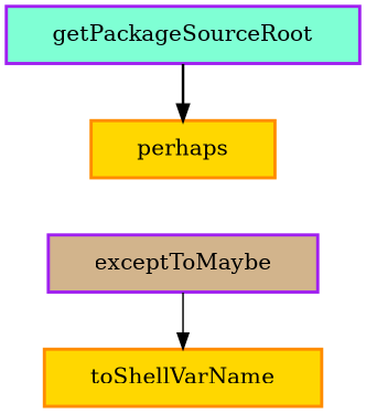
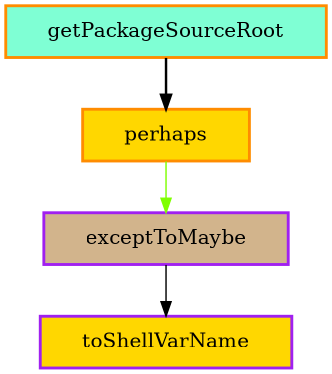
  digraph {
    node [color=purple fillcolor=gold margin="0.4,0.1" shape=box style="filled,bold"]
    edge [color=black penwidth=1 style=solid]
    n1 [fillcolor=tan label=exceptToMaybe]
-   n2 [color=darkorange label=toShellVarName]
-   n3 [fillcolor=aquamarine label=getPackageSourceRoot]
+   n2 [label=toShellVarName]
+   n3 [color=darkorange fillcolor=aquamarine label=getPackageSourceRoot]
    n4 [color=darkorange label=perhaps]
    n1 -> n2 [style=bold]
    n3 -> n4 [penwidth=1.6931471805599454]
+   n4 -> n1 [color=chartreuse]
  }
